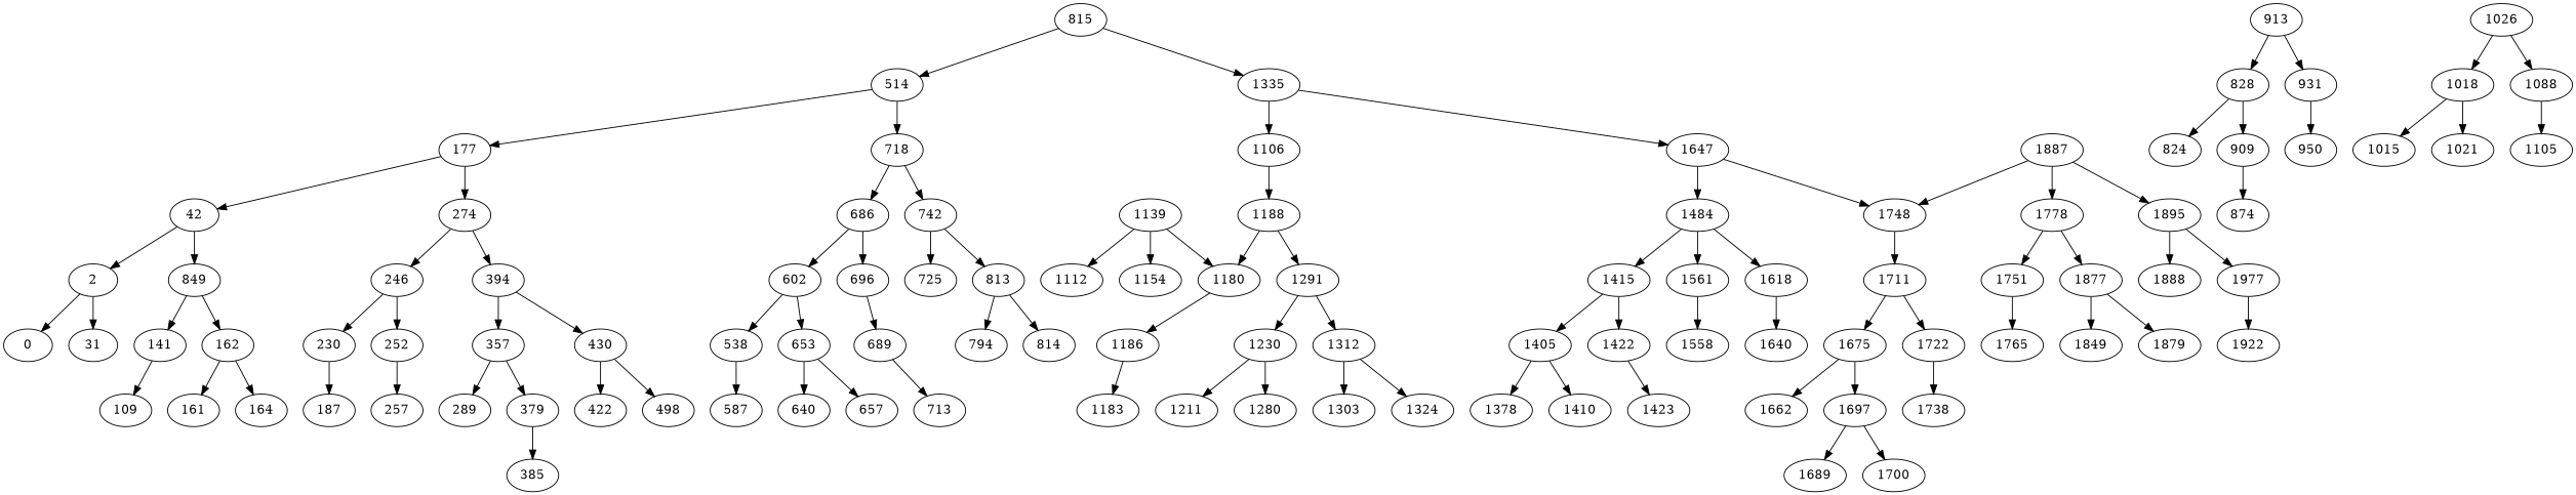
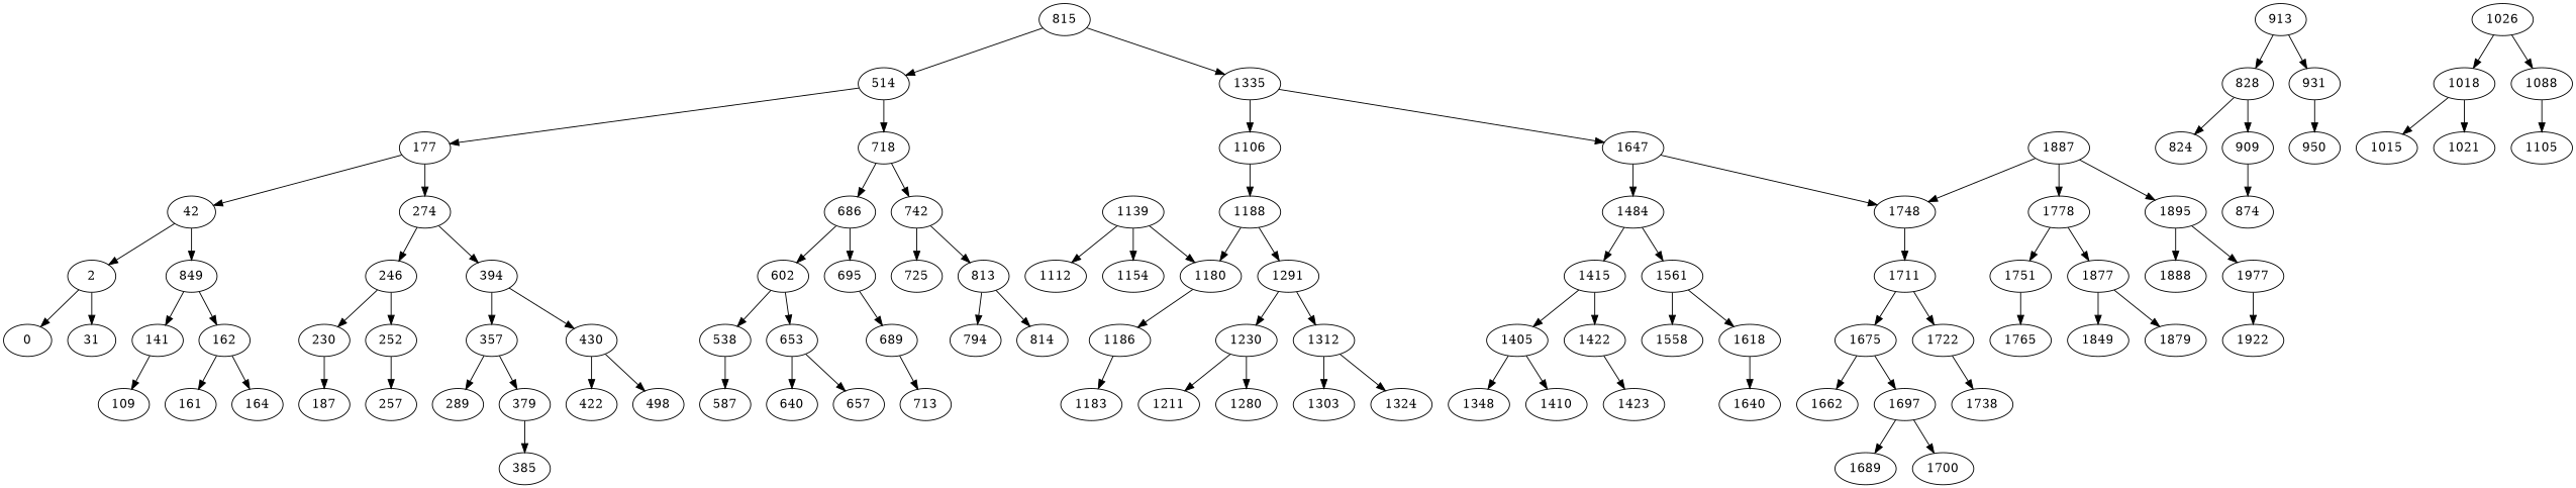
  digraph {
    815
    514
    1335
    177
    718
    1106
    1647
    42
    274
    686
    742
    1188
    1484
    1748
    2
    n16 [label=849]
    246
    394
    602
-   696
+   696 [label=695]
    725
    813
    0
    31
    141
    162
    230
    252
    357
    430
    109
    161
    164
    187
    257
    289
    379
    422
    498
    385
    538
    653
    689
    794
    814
    587
    640
    657
    713
    1180
    1291
    1415
    1561
    1711
    913
    828
    931
    1026
    1018
    1088
    1186
    1230
    1312
    824
    909
    950
    1015
    1021
    1105
    874
    1139
    1112
    1154
    1183
    1211
    1280
    1303
    1324
    1405
    1422
    1558
    1618
    1675
    1722
    1887
    1778
    1895
-   1348 [label=1378]
+   1348
    1410
    1423
    1640
    1662
    1697
    1738
    1751
    1877
    1888
    1977
    1689
    1700
    1765
    1849
    1879
    1922
    815 -> 514
    815 -> 1335
    514 -> 177
    514 -> 718
    1335 -> 1106
    1335 -> 1647
    177 -> 42
    177 -> 274
    718 -> 686
    718 -> 742
    1106 -> 1188
    1647 -> 1484
    1647 -> 1748
    42 -> 2
    42 -> n16
    274 -> 246
    274 -> 394
    686 -> 602
    686 -> 696
    742 -> 725
    742 -> 813
    1188 -> 1180
    1188 -> 1291
    1484 -> 1415
    1484 -> 1561
    1748 -> 1711
    2 -> 0
    2 -> 31
    n16 -> 141
    n16 -> 162
    246 -> 230
    246 -> 252
    394 -> 357
    394 -> 430
    602 -> 538
    602 -> 653
    696 -> 689
    813 -> 794
    813 -> 814
    141 -> 109
    162 -> 161
    162 -> 164
    230 -> 187
    252 -> 257
    357 -> 289
    357 -> 379
    430 -> 422
    430 -> 498
    379 -> 385
    538 -> 587
    653 -> 640
    653 -> 657
    689 -> 713
    1180 -> 1186
    1291 -> 1230
    1291 -> 1312
    1415 -> 1405
    1415 -> 1422
    1561 -> 1558
-   1484 -> 1618
+   1561 -> 1618
    1711 -> 1675
    1711 -> 1722
    913 -> 828
    913 -> 931
    828 -> 824
    828 -> 909
    931 -> 950
    1026 -> 1018
    1026 -> 1088
    1018 -> 1015
    1018 -> 1021
    1088 -> 1105
    1186 -> 1183
    1230 -> 1211
    1230 -> 1280
    1312 -> 1303
    1312 -> 1324
    909 -> 874
    1139 -> 1180
    1139 -> 1112
    1139 -> 1154
    1405 -> 1348
    1405 -> 1410
    1422 -> 1423
    1618 -> 1640
    1675 -> 1662
    1675 -> 1697
    1722 -> 1738
    1887 -> 1748
    1887 -> 1778
    1887 -> 1895
    1778 -> 1751
    1778 -> 1877
    1895 -> 1888
    1895 -> 1977
    1697 -> 1689
    1697 -> 1700
    1751 -> 1765
    1877 -> 1849
    1877 -> 1879
    1977 -> 1922
  }
